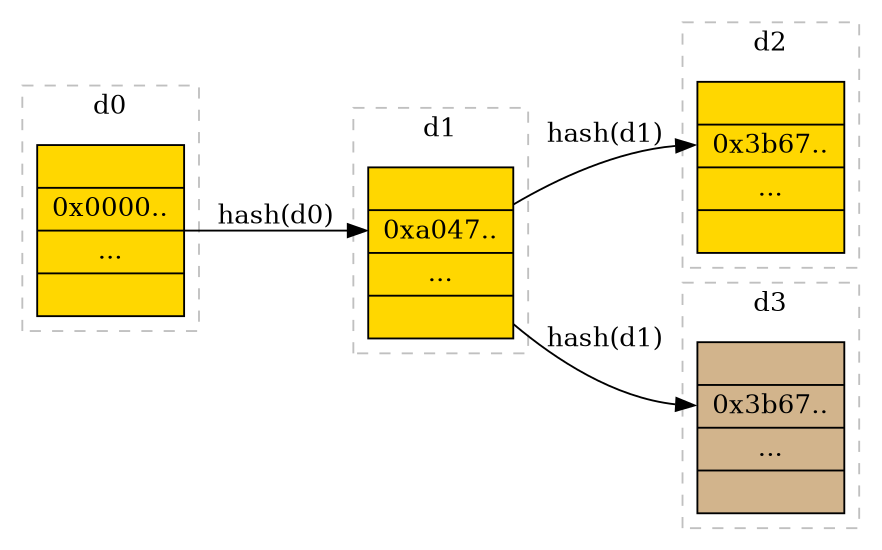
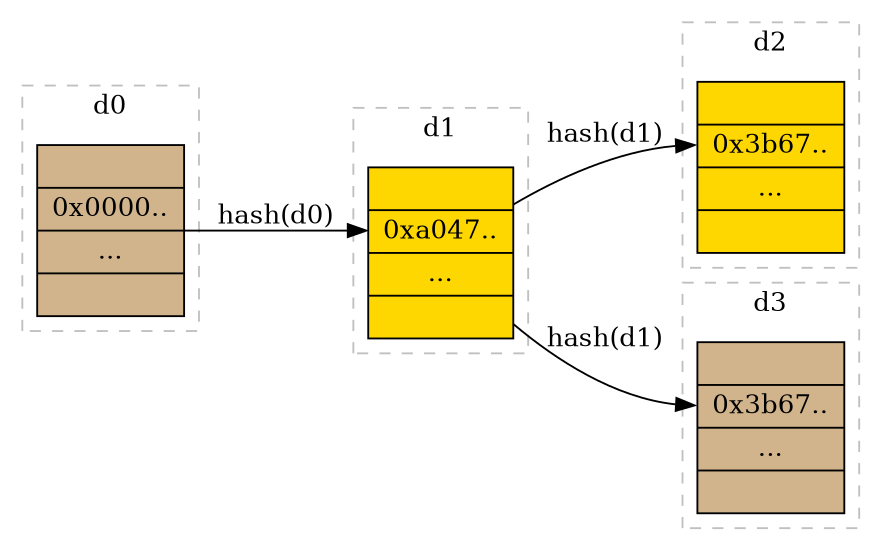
  digraph {
    rankdir=LR
    node [color=black fillcolor=gold shape=record style=filled]
    edge [headport=f1]
    n1 [label="<f0> |<f1> 0xa047..|<f2> ...|<f3> "]
-   n2 [label="<f0> |<f1> 0x0000..|<f2> ...|<f3> "]
+   n2 [fillcolor=tan label="<f0> |<f1> 0x0000..|<f2> ...|<f3> "]
    n3 [label="<f0> |<f1> 0x3b67..|<f2> ...|<f3> "]
    n4 [fillcolor=tan label="<f0> |<f1> 0x3b67..|<f2> ...|<f3> "]
    subgraph cluster_1 {
      color=gray
      label=d1
      style=dashed
      n1
    }
    subgraph cluster_2 {
      color=gray
      label=d0
      style=dashed
      n2
    }
    subgraph cluster_3 {
      color=gray
      label=d2
      style=dashed
      n3
    }
    subgraph cluster_4 {
      color=gray
      label=d3
      style=dashed
      n4
    }
    n1 -> n3 [label="hash(d1)"]
    n1 -> n4 [label="hash(d1)"]
    n2 -> n1 [label="hash(d0)"]
  }
